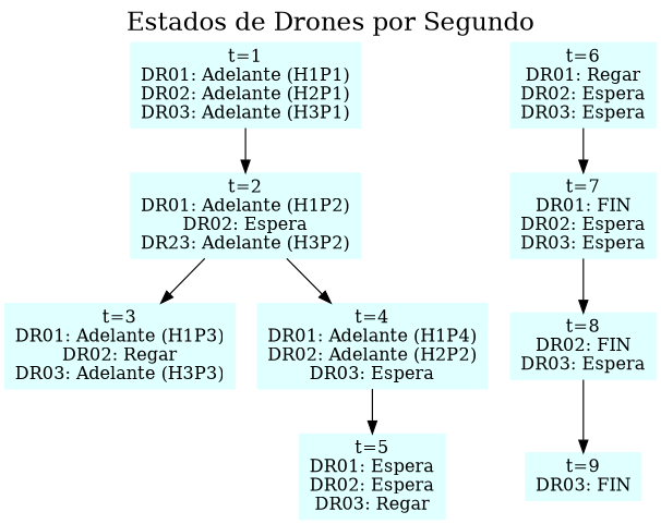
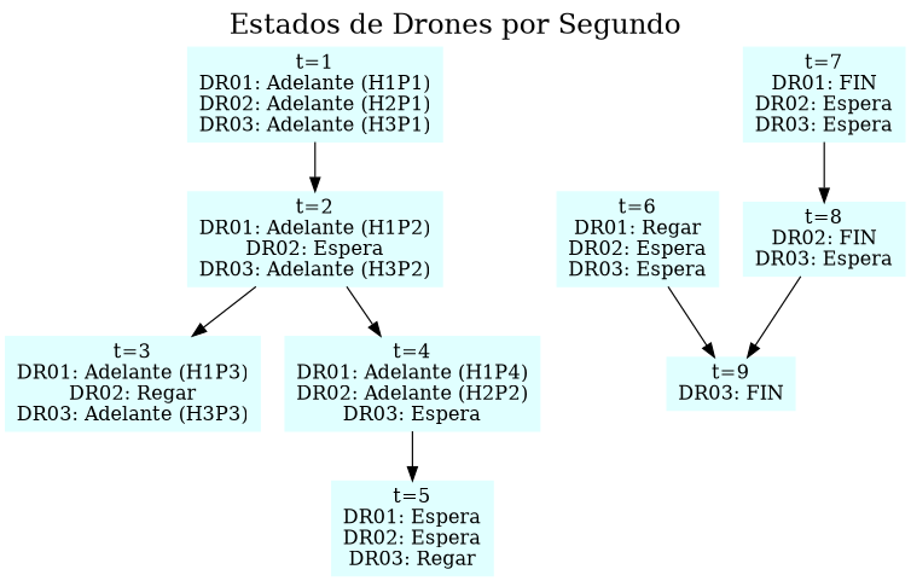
  digraph {
    fontsize=20
    label="Estados de Drones por Segundo"
    labelloc=t
    rankdir=TB
    node [color=lightcyan shape=box style=filled]
    n1 [label="t=1\nDR01: Adelante (H1P1)\nDR02: Adelante (H2P1)\nDR03: Adelante (H3P1)"]
-   n2 [label="t=2\nDR01: Adelante (H1P2)\nDR02: Espera\nDR23: Adelante (H3P2)"]
+   n2 [label="t=2\nDR01: Adelante (H1P2)\nDR02: Espera\nDR03: Adelante (H3P2)"]
    n3 [label="t=3\nDR01: Adelante (H1P3)\nDR02: Regar\nDR03: Adelante (H3P3)"]
    n4 [label="t=4\nDR01: Adelante (H1P4)\nDR02: Adelante (H2P2)\nDR03: Espera"]
    n5 [label="t=5\nDR01: Espera\nDR02: Espera\nDR03: Regar"]
    n6 [label="t=6\nDR01: Regar\nDR02: Espera\nDR03: Espera"]
    n7 [label="t=7\nDR01: FIN\nDR02: Espera\nDR03: Espera"]
    n8 [label="t=8\nDR02: FIN\nDR03: Espera"]
    n9 [label="t=9\nDR03: FIN"]
    n1 -> n2
    n2 -> n3
    n2 -> n4
    n4 -> n5
-   n6 -> n7
+   n6 -> n9
    n7 -> n8
    n8 -> n9
  }
